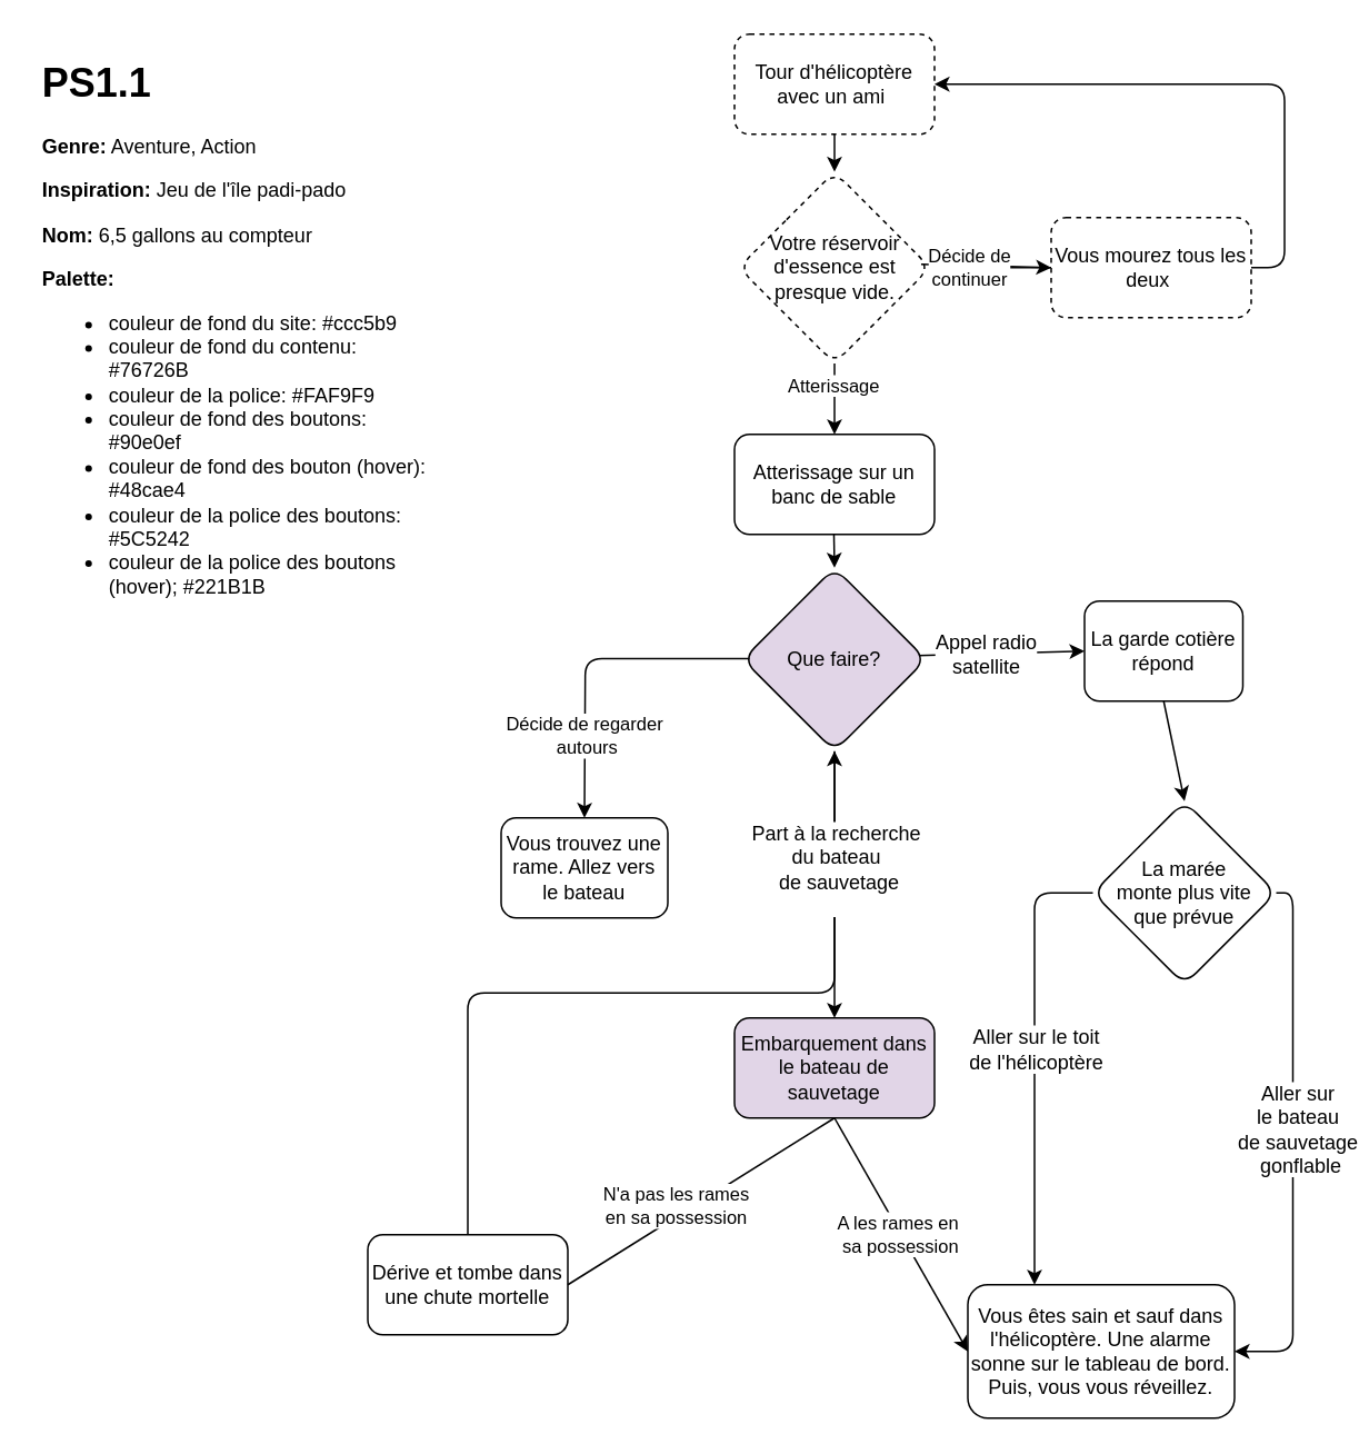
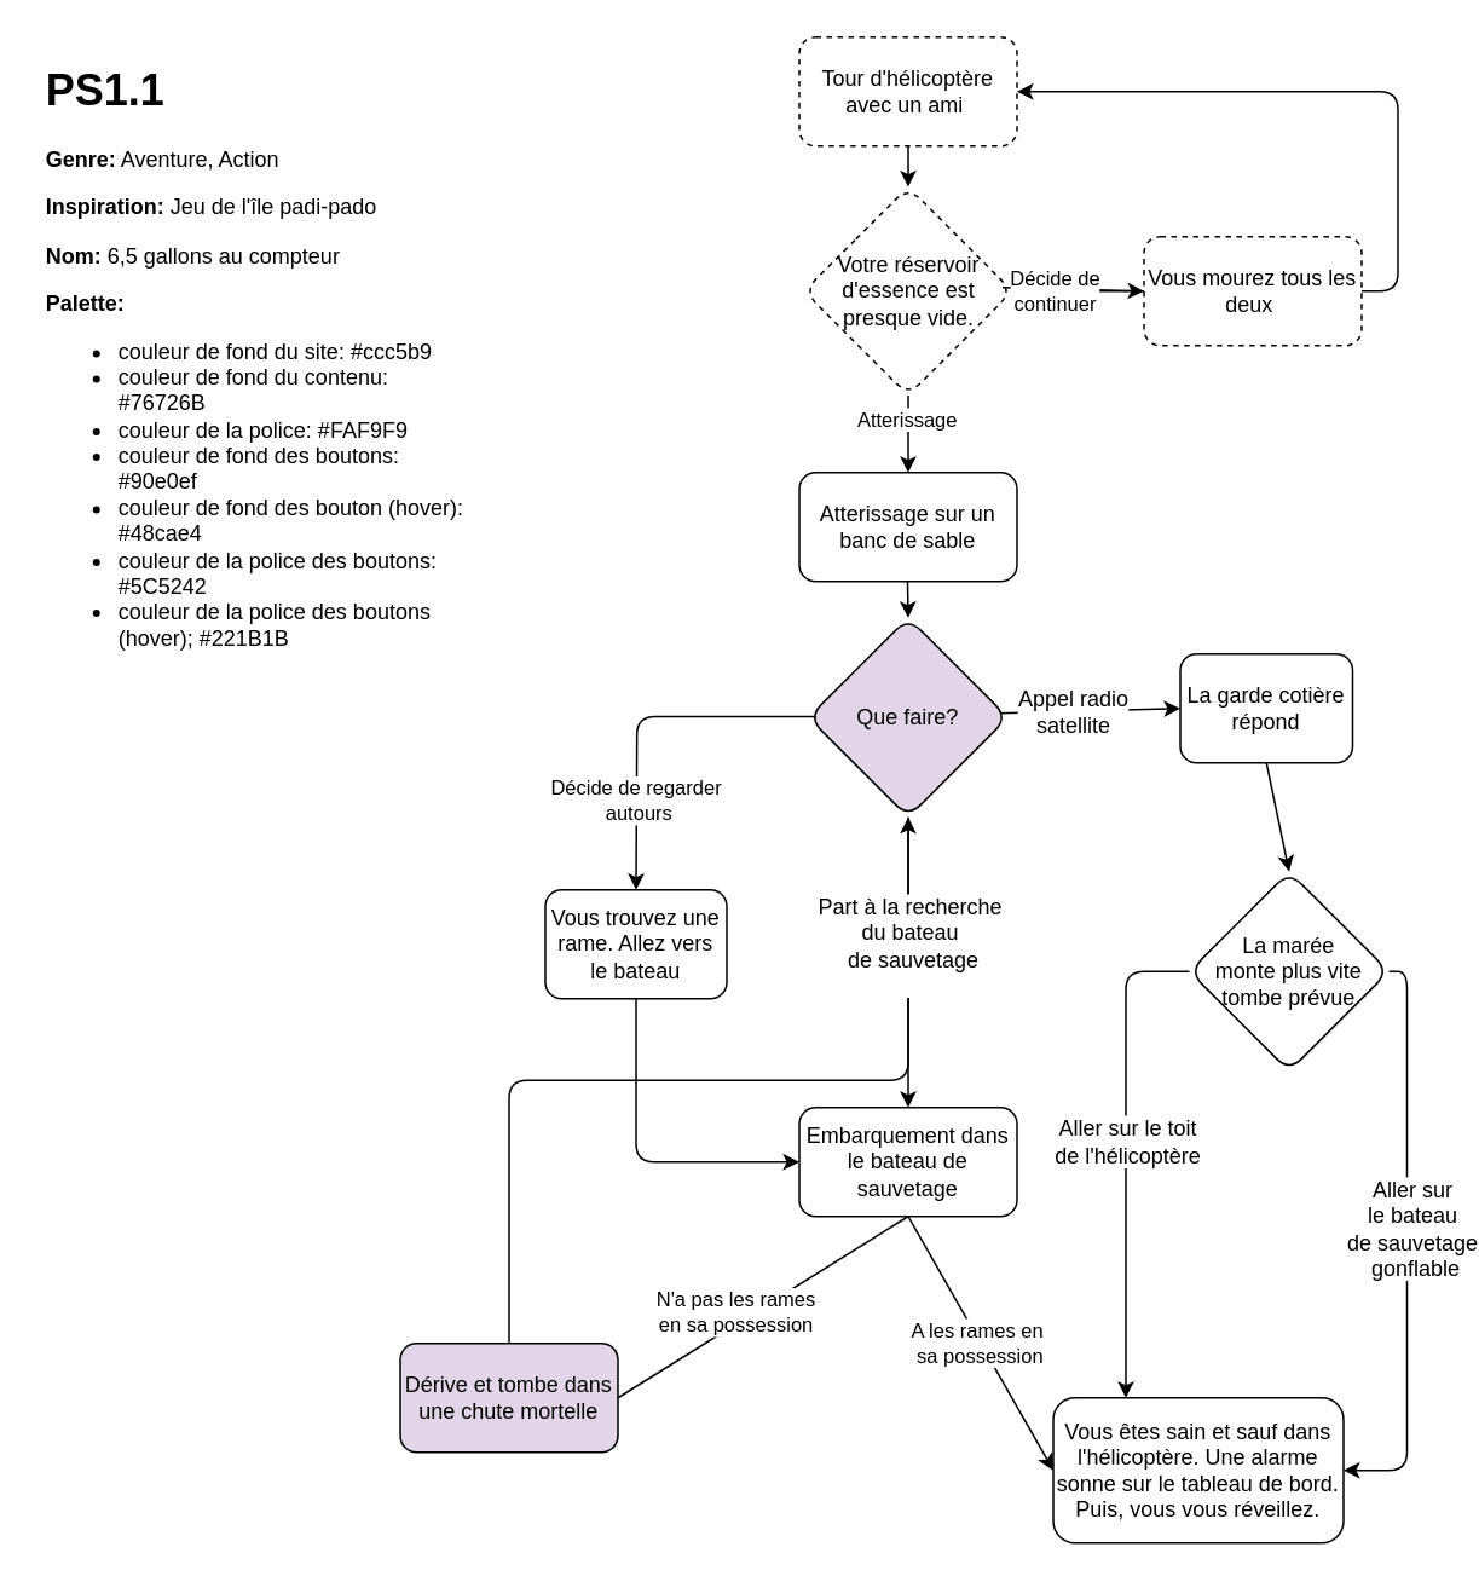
  <mxCell id="0" />
  <mxCell id="1" parent="0" />
  <mxCell id="2" style="edgeStyle=orthogonalEdgeStyle;html=1;exitX=0.5;exitY=0;exitDx=0;exitDy=0;" parent="1" source="3" target="20" edge="1"><mxGeometry relative="1" as="geometry" /></mxCell>
- <mxCell id="3" value="Dérive et tombe dans une chute mortelle" style="rounded=1;whiteSpace=wrap;html=1;" parent="1" vertex="1"><mxGeometry x="220" y="740" width="120" height="60" as="geometry" /></mxCell>
+ <mxCell id="3" value="Dérive et tombe dans une chute mortelle" style="rounded=1;whiteSpace=wrap;html=1;fillColor=#e1d5e7;" parent="1" vertex="1"><mxGeometry x="220" y="740" width="120" height="60" as="geometry" /></mxCell>
  <mxCell id="4" value="Tour d'hélicoptère avec un ami&amp;nbsp;" style="rounded=1;whiteSpace=wrap;html=1;dashed=1;" parent="1" vertex="1"><mxGeometry x="440" y="20" width="120" height="60" as="geometry" /></mxCell>
  <mxCell id="5" value="Votre réservoir d'essence est presque vide." style="rhombus;whiteSpace=wrap;html=1;rounded=1;dashed=1;" parent="1" vertex="1"><mxGeometry x="442.5" y="102.5" width="115" height="115" as="geometry" /></mxCell>
  <mxCell id="6" value="Atterissage sur un banc de sable" style="rounded=1;whiteSpace=wrap;html=1;" parent="1" vertex="1"><mxGeometry x="440" y="260" width="120" height="60" as="geometry" /></mxCell>
  <mxCell id="7" value="" style="edgeStyle=none;html=1;" parent="1" source="8" target="5" edge="1"><mxGeometry relative="1" as="geometry" /></mxCell>
  <mxCell id="8" value="Vous mourez tous les deux&amp;nbsp;" style="rounded=1;whiteSpace=wrap;html=1;dashed=1;" parent="1" vertex="1"><mxGeometry x="630" y="130" width="120" height="60" as="geometry" /></mxCell>
  <mxCell id="9" value="" style="endArrow=classic;html=1;entryX=0;entryY=0.5;entryDx=0;entryDy=0;exitX=0.952;exitY=0.483;exitDx=0;exitDy=0;exitPerimeter=0;" parent="1" source="5" edge="1" target="8"><mxGeometry width="50" height="50" relative="1" as="geometry"><mxPoint x="562.5" y="159.5" as="sourcePoint" /><mxPoint x="635" y="159.5" as="targetPoint" /></mxGeometry></mxCell>
  <mxCell id="10" value="Décide de &lt;br&gt;continuer" style="edgeLabel;html=1;align=center;verticalAlign=middle;resizable=0;points=[];rounded=1;" parent="9" vertex="1" connectable="0"><mxGeometry x="0.323" y="-1" relative="1" as="geometry"><mxPoint x="-23" y="-1" as="offset" /></mxGeometry></mxCell>
  <mxCell id="11" value="" style="endArrow=classic;html=1;entryX=0.5;entryY=0;entryDx=0;entryDy=0;exitX=0.5;exitY=1;exitDx=0;exitDy=0;" parent="1" source="5" target="6" edge="1"><mxGeometry width="50" height="50" relative="1" as="geometry"><mxPoint x="550" y="170" as="sourcePoint" /><mxPoint x="615" y="170" as="targetPoint" /></mxGeometry></mxCell>
  <mxCell id="12" value="Atterissage&amp;nbsp;" style="edgeLabel;html=1;align=center;verticalAlign=middle;resizable=0;points=[];rounded=1;" parent="11" vertex="1" connectable="0"><mxGeometry x="0.323" y="-1" relative="1" as="geometry"><mxPoint x="1" y="-15" as="offset" /></mxGeometry></mxCell>
  <mxCell id="13" value="" style="endArrow=classic;html=1;exitX=0.5;exitY=1;exitDx=0;exitDy=0;" parent="1" source="4" target="5" edge="1"><mxGeometry width="50" height="50" relative="1" as="geometry"><mxPoint x="770" y="370" as="sourcePoint" /><mxPoint x="820" y="320" as="targetPoint" /></mxGeometry></mxCell>
  <mxCell id="14" value="" style="endArrow=classic;html=1;entryX=1;entryY=0.5;entryDx=0;entryDy=0;edgeStyle=orthogonalEdgeStyle;exitX=1;exitY=0.5;exitDx=0;exitDy=0;" parent="1" source="8" target="4" edge="1"><mxGeometry width="50" height="50" relative="1" as="geometry"><mxPoint x="670" y="200" as="sourcePoint" /><mxPoint x="660" y="200" as="targetPoint" /><Array as="points"><mxPoint x="770" y="160" /><mxPoint x="770" y="50" /></Array></mxGeometry></mxCell>
  <mxCell id="15" value="&lt;h1&gt;PS1.1&lt;/h1&gt;&lt;p&gt;&lt;b&gt;Genre:&lt;/b&gt; Aventure, Action&lt;/p&gt;&lt;p&gt;&lt;span style=&quot;background-color: initial;&quot;&gt;&lt;b&gt;Inspiration: &lt;/b&gt;Jeu de l'île padi-pado&lt;/span&gt;&lt;/p&gt;&lt;p&gt;&lt;span style=&quot;background-color: initial;&quot;&gt;&lt;b&gt;Nom:&lt;/b&gt; 6,5 gallons au compteur&lt;/span&gt;&lt;/p&gt;&lt;p&gt;&lt;span style=&quot;background-color: initial;&quot;&gt;&lt;b&gt;Palette:&lt;/b&gt;&amp;nbsp;&amp;nbsp;&lt;/span&gt;&lt;br&gt;&lt;/p&gt;&lt;p&gt;&lt;/p&gt;&lt;ul&gt;&lt;li&gt;&lt;span style=&quot;background-color: initial;&quot;&gt;couleur de fond du site: #&lt;/span&gt;ccc5b9&lt;/li&gt;&lt;li&gt;&lt;span style=&quot;background-color: initial;&quot;&gt;couleur de fond du contenu: #&lt;/span&gt;76726B&lt;/li&gt;&lt;li&gt;&lt;span style=&quot;background-color: initial;&quot;&gt;couleur de la police: #&lt;/span&gt;FAF9F9&lt;/li&gt;&lt;li&gt;&lt;span style=&quot;background-color: initial;&quot;&gt;couleur de fond des boutons: #&lt;/span&gt;90e0ef&lt;/li&gt;&lt;li&gt;&lt;span style=&quot;background-color: initial;&quot;&gt;couleur de fond des bouton (hover): #&lt;/span&gt;48cae4&lt;/li&gt;&lt;li&gt;&lt;span style=&quot;background-color: initial;&quot;&gt;couleur de la police des boutons: #&lt;/span&gt;5C5242&lt;/li&gt;&lt;li&gt;&lt;span style=&quot;background-color: initial;&quot;&gt;couleur de la police des boutons (hover); #&lt;/span&gt;221B1B&lt;/li&gt;&lt;/ul&gt;&lt;p&gt;&lt;/p&gt;&lt;p&gt;&lt;span style=&quot;background-color: initial;&quot;&gt;&lt;br&gt;&lt;/span&gt;&lt;/p&gt;" style="text;html=1;strokeColor=none;fillColor=none;spacing=5;spacingTop=-20;whiteSpace=wrap;overflow=hidden;rounded=0;" parent="1" vertex="1"><mxGeometry x="20" y="30" width="240" height="390" as="geometry" /></mxCell>
  <mxCell id="16" style="edgeStyle=none;html=1;entryX=0;entryY=0.5;entryDx=0;entryDy=0;exitX=0.951;exitY=0.479;exitDx=0;exitDy=0;exitPerimeter=0;" parent="1" source="20" target="28" edge="1"><mxGeometry relative="1" as="geometry"><mxPoint x="520" y="420" as="sourcePoint" /></mxGeometry></mxCell>
  <mxCell id="17" value="&lt;span style=&quot;font-size: 12px;&quot;&gt;Appel radio &lt;br&gt;satellite&lt;/span&gt;" style="edgeLabel;html=1;align=center;verticalAlign=middle;resizable=0;points=[];" parent="16" vertex="1" connectable="0"><mxGeometry x="0.366" y="1" relative="1" as="geometry"><mxPoint x="-28" y="2" as="offset" /></mxGeometry></mxCell>
  <mxCell id="18" style="edgeStyle=none;html=1;exitX=0.5;exitY=1;exitDx=0;exitDy=0;entryX=0.5;entryY=0;entryDx=0;entryDy=0;" parent="1" source="20" target="26" edge="1"><mxGeometry relative="1" as="geometry" /></mxCell>
  <mxCell id="19" value="&lt;span style=&quot;font-size: 12px;&quot;&gt;Part à la recherche &lt;br&gt;du bateau&lt;br&gt;&amp;nbsp;de sauvetage &lt;br&gt;&lt;br&gt;&lt;/span&gt;" style="edgeLabel;html=1;align=center;verticalAlign=middle;resizable=0;points=[];" parent="18" vertex="1" connectable="0"><mxGeometry x="0.338" y="1" relative="1" as="geometry"><mxPoint x="-1" y="-37" as="offset" /></mxGeometry></mxCell>
  <mxCell id="20" value="Que faire?" style="rhombus;whiteSpace=wrap;html=1;rounded=1;fillColor=#e1d5e7;" parent="1" vertex="1"><mxGeometry x="445" y="340" width="110" height="110" as="geometry" /></mxCell>
  <mxCell id="21" value="" style="endArrow=classic;html=1;exitX=0.5;exitY=1;exitDx=0;exitDy=0;entryX=0.5;entryY=0;entryDx=0;entryDy=0;" parent="1" target="20" edge="1"><mxGeometry width="50" height="50" relative="1" as="geometry"><mxPoint x="499.66" y="320" as="sourcePoint" /><mxPoint x="499.66" y="345" as="targetPoint" /></mxGeometry></mxCell>
  <mxCell id="22" style="edgeStyle=none;html=1;exitX=0.5;exitY=1;exitDx=0;exitDy=0;entryX=1;entryY=0.5;entryDx=0;entryDy=0;endArrow=none;" parent="1" source="26" target="3" edge="1"><mxGeometry relative="1" as="geometry"><mxPoint x="497.5" y="725" as="targetPoint" /></mxGeometry></mxCell>
  <mxCell id="23" value="N'a pas les rames &lt;br&gt;en sa possession" style="edgeLabel;html=1;align=center;verticalAlign=middle;resizable=0;points=[];" parent="22" vertex="1" connectable="0"><mxGeometry x="0.449" y="-2" relative="1" as="geometry"><mxPoint x="22" y="-18" as="offset" /></mxGeometry></mxCell>
  <mxCell id="24" style="edgeStyle=none;html=1;exitX=0.5;exitY=1;exitDx=0;exitDy=0;entryX=0;entryY=0.5;entryDx=0;entryDy=0;" parent="1" source="26" target="34" edge="1"><mxGeometry relative="1" as="geometry" /></mxCell>
  <mxCell id="25" value="A les rames en&lt;br&gt;&amp;nbsp;sa possession" style="edgeLabel;html=1;align=center;verticalAlign=middle;resizable=0;points=[];" parent="24" vertex="1" connectable="0"><mxGeometry x="-0.375" y="1" relative="1" as="geometry"><mxPoint x="12" y="27" as="offset" /></mxGeometry></mxCell>
- <mxCell id="26" value="Embarquement dans le bateau de sauvetage" style="rounded=1;whiteSpace=wrap;html=1;fillColor=#e1d5e7;" parent="1" vertex="1"><mxGeometry x="440" y="610" width="120" height="60" as="geometry" /></mxCell>
+ <mxCell id="26" value="Embarquement dans le bateau de sauvetage" style="rounded=1;whiteSpace=wrap;html=1;" parent="1" vertex="1"><mxGeometry x="440" y="610" width="120" height="60" as="geometry" /></mxCell>
  <mxCell id="27" style="edgeStyle=none;html=1;exitX=0.5;exitY=1;exitDx=0;exitDy=0;entryX=0.5;entryY=0;entryDx=0;entryDy=0;" parent="1" source="28" target="33" edge="1"><mxGeometry relative="1" as="geometry" /></mxCell>
  <mxCell id="28" value="La garde cotière répond" style="rounded=1;whiteSpace=wrap;html=1;" parent="1" vertex="1"><mxGeometry x="650" y="360" width="95" height="60" as="geometry" /></mxCell>
  <mxCell id="29" style="edgeStyle=orthogonalEdgeStyle;html=1;exitX=0;exitY=0.5;exitDx=0;exitDy=0;entryX=0.25;entryY=0;entryDx=0;entryDy=0;" parent="1" source="33" target="34" edge="1"><mxGeometry relative="1" as="geometry"><mxPoint x="660" y="760" as="targetPoint" /><mxPoint x="690" y="590" as="sourcePoint" /><Array as="points"><mxPoint x="620" y="535" /></Array></mxGeometry></mxCell>
  <mxCell id="30" value="&lt;span style=&quot;font-size: 12px;&quot;&gt;Aller sur le toit &lt;br&gt;de l'hélicoptère&lt;/span&gt;" style="edgeLabel;html=1;align=center;verticalAlign=middle;resizable=0;points=[];" parent="29" vertex="1" connectable="0"><mxGeometry x="0.443" y="-1" relative="1" as="geometry"><mxPoint x="1" y="-67" as="offset" /></mxGeometry></mxCell>
  <mxCell id="31" style="edgeStyle=orthogonalEdgeStyle;html=1;entryX=1;entryY=0.5;entryDx=0;entryDy=0;exitX=1;exitY=0.5;exitDx=0;exitDy=0;" parent="1" source="33" target="34" edge="1"><mxGeometry relative="1" as="geometry"><mxPoint x="785" y="540" as="sourcePoint" /><mxPoint x="760" y="825" as="targetPoint" /></mxGeometry></mxCell>
  <mxCell id="32" value="&lt;span style=&quot;font-size: 12px;&quot;&gt;Aller sur &lt;br&gt;le bateau&lt;/span&gt;&lt;br style=&quot;border-color: var(--border-color); font-size: 12px;&quot;&gt;&lt;span style=&quot;font-size: 12px;&quot;&gt;de sauvetage&lt;br&gt;&amp;nbsp;gonflable&lt;/span&gt;" style="edgeLabel;html=1;align=center;verticalAlign=middle;resizable=0;points=[];" parent="31" vertex="1" connectable="0"><mxGeometry x="0.426" y="2" relative="1" as="geometry"><mxPoint y="-77" as="offset" /></mxGeometry></mxCell>
- <mxCell id="33" value="La marée &lt;br&gt;monte plus vite &lt;br&gt;que prévue" style="rhombus;whiteSpace=wrap;html=1;rounded=1;" parent="1" vertex="1"><mxGeometry x="655" y="480" width="110" height="110" as="geometry" /></mxCell>
+ <mxCell id="33" value="La marée &lt;br&gt;monte plus vite &lt;br&gt;tombe prévue" style="rhombus;whiteSpace=wrap;html=1;rounded=1;" parent="1" vertex="1"><mxGeometry x="655" y="480" width="110" height="110" as="geometry" /></mxCell>
  <mxCell id="34" value="Vous êtes sain et sauf dans l'hélicoptère. Une alarme sonne sur le tableau de bord. Puis, vous vous réveillez." style="rounded=1;whiteSpace=wrap;html=1;" parent="1" vertex="1"><mxGeometry x="580" y="770" width="160" height="80" as="geometry" /></mxCell>
+ <mxCell id="35" style="edgeStyle=orthogonalEdgeStyle;html=1;entryX=0;entryY=0.5;entryDx=0;entryDy=0;exitX=0.5;exitY=1;exitDx=0;exitDy=0;" parent="1" source="38" target="26" edge="1"><mxGeometry relative="1" as="geometry"><Array as="points"><mxPoint x="350" y="640" /></Array><mxPoint x="370" y="570" as="sourcePoint" /></mxGeometry></mxCell>
  <mxCell id="36" value="" style="endArrow=classic;html=1;exitX=0.036;exitY=0.495;exitDx=0;exitDy=0;entryX=0.25;entryY=0;entryDx=0;entryDy=0;exitPerimeter=0;edgeStyle=orthogonalEdgeStyle;" parent="1" source="20" edge="1"><mxGeometry width="50" height="50" relative="1" as="geometry"><mxPoint x="440" y="590" as="sourcePoint" /><mxPoint x="350" y="490" as="targetPoint" /></mxGeometry></mxCell>
  <mxCell id="37" value="Décide de regarder&lt;br&gt;&amp;nbsp;autours" style="edgeLabel;html=1;align=center;verticalAlign=middle;resizable=0;points=[];" parent="36" vertex="1" connectable="0"><mxGeometry x="-0.247" y="2" relative="1" as="geometry"><mxPoint x="-26" y="44" as="offset" /></mxGeometry></mxCell>
  <mxCell id="38" value="Vous trouvez une rame. Allez vers le bateau" style="rounded=1;whiteSpace=wrap;html=1;" parent="1" vertex="1"><mxGeometry x="300" y="490" width="100" height="60" as="geometry" /></mxCell>
